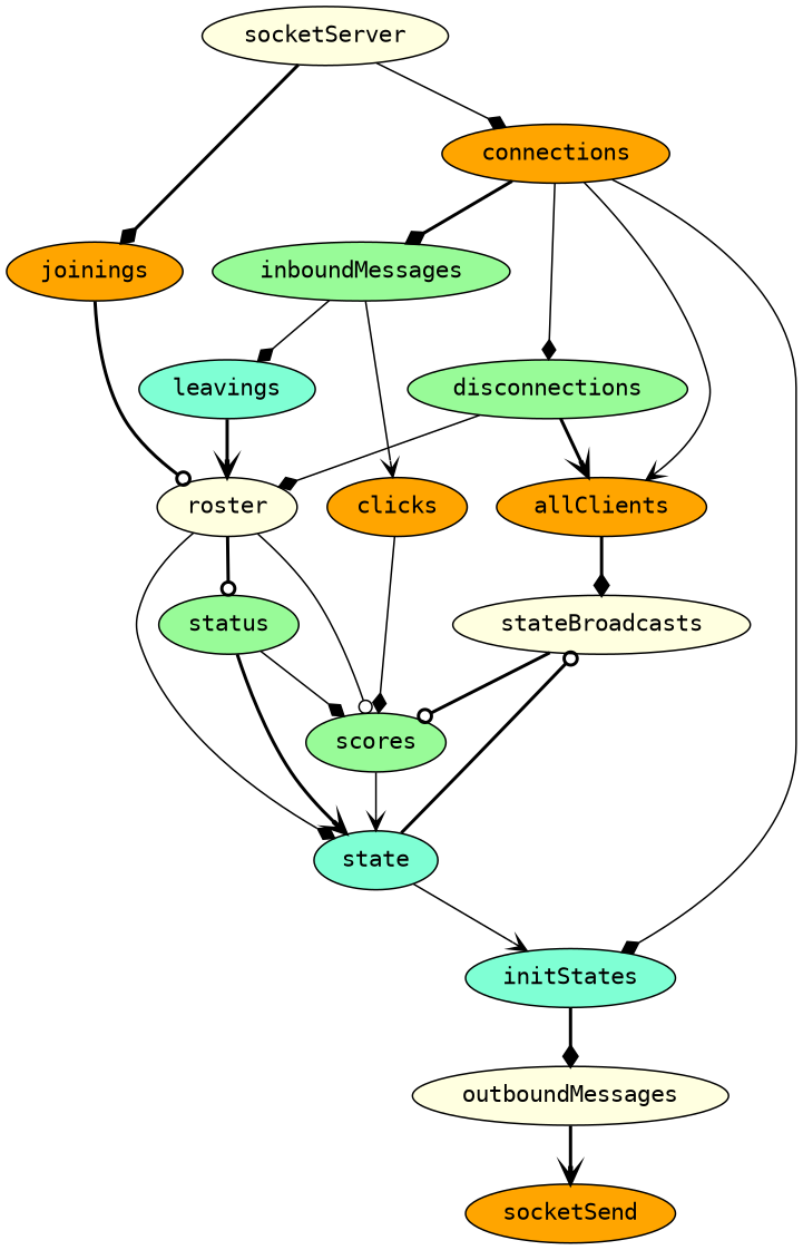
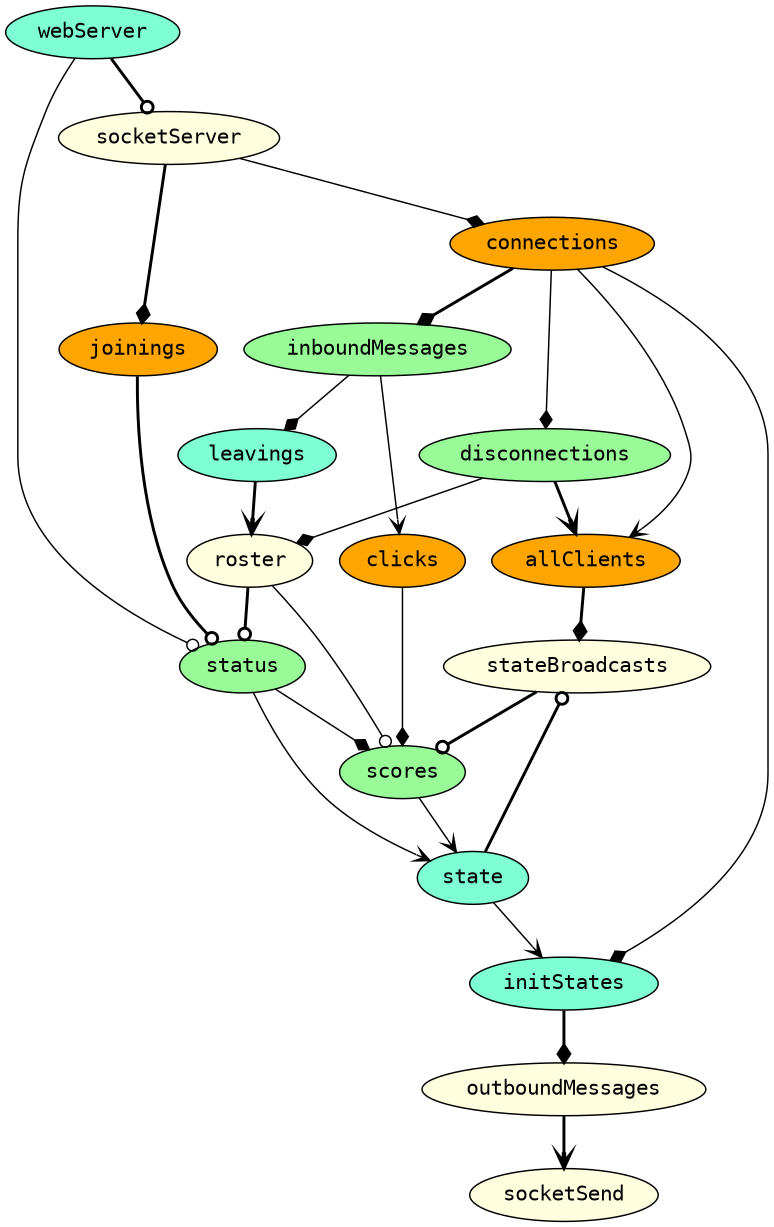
  digraph {
    fontname="DejaVu Sans Mono"
    node [fillcolor=lightyellow fontname="DejaVu Sans Mono" style=filled]
    edge [arrowhead=diamond fontname="DejaVu Sans Mono" style=solid]
+   webServer [fillcolor=aquamarine]
    socketServer
    connections [fillcolor=orange]
    disconnections [fillcolor=palegreen]
    allClients [fillcolor=orange]
    inboundMessages [fillcolor=palegreen]
    outboundMessages
-   socketSend [fillcolor=orange]
+   socketSend
    status [fillcolor=palegreen]
    joinings [fillcolor=orange]
    initStates [fillcolor=aquamarine]
    roster
    stateBroadcasts
    clicks [fillcolor=orange]
    leavings [fillcolor=aquamarine]
    scores [fillcolor=palegreen]
    state [fillcolor=aquamarine]
    subgraph sub_1 {
+     webServer
      socketServer
      connections
      disconnections
      allClients
      inboundMessages
      outboundMessages
      socketSend
    }
+   webServer -> socketServer [arrowhead=odot style=bold]
+   webServer -> status [arrowhead=odot]
    socketServer -> connections
    socketServer -> joinings [style=bold]
    connections -> disconnections
    connections -> allClients [arrowhead=vee]
    connections -> inboundMessages [style=bold]
    connections -> initStates
    disconnections -> allClients [arrowhead=vee style=bold]
    disconnections -> roster
    allClients -> stateBroadcasts [style=bold]
    inboundMessages -> clicks [arrowhead=vee]
    inboundMessages -> leavings
    outboundMessages -> socketSend [arrowhead=vee style=bold]
    status -> scores
-   status -> state [arrowhead=vee style=bold]
-   joinings -> roster [arrowhead=odot style=bold]
+   status -> state [arrowhead=vee]
+   joinings -> status [arrowhead=odot style=bold]
    initStates -> outboundMessages [style=bold]
    roster -> status [arrowhead=odot style=bold]
    roster -> scores [arrowhead=odot]
-   roster -> state
    stateBroadcasts -> scores [arrowhead=odot style=bold]
    clicks -> scores
    leavings -> roster [arrowhead=vee style=bold]
    scores -> state [arrowhead=vee]
    state -> initStates [arrowhead=vee]
    state -> stateBroadcasts [arrowhead=odot style=bold]
  }
